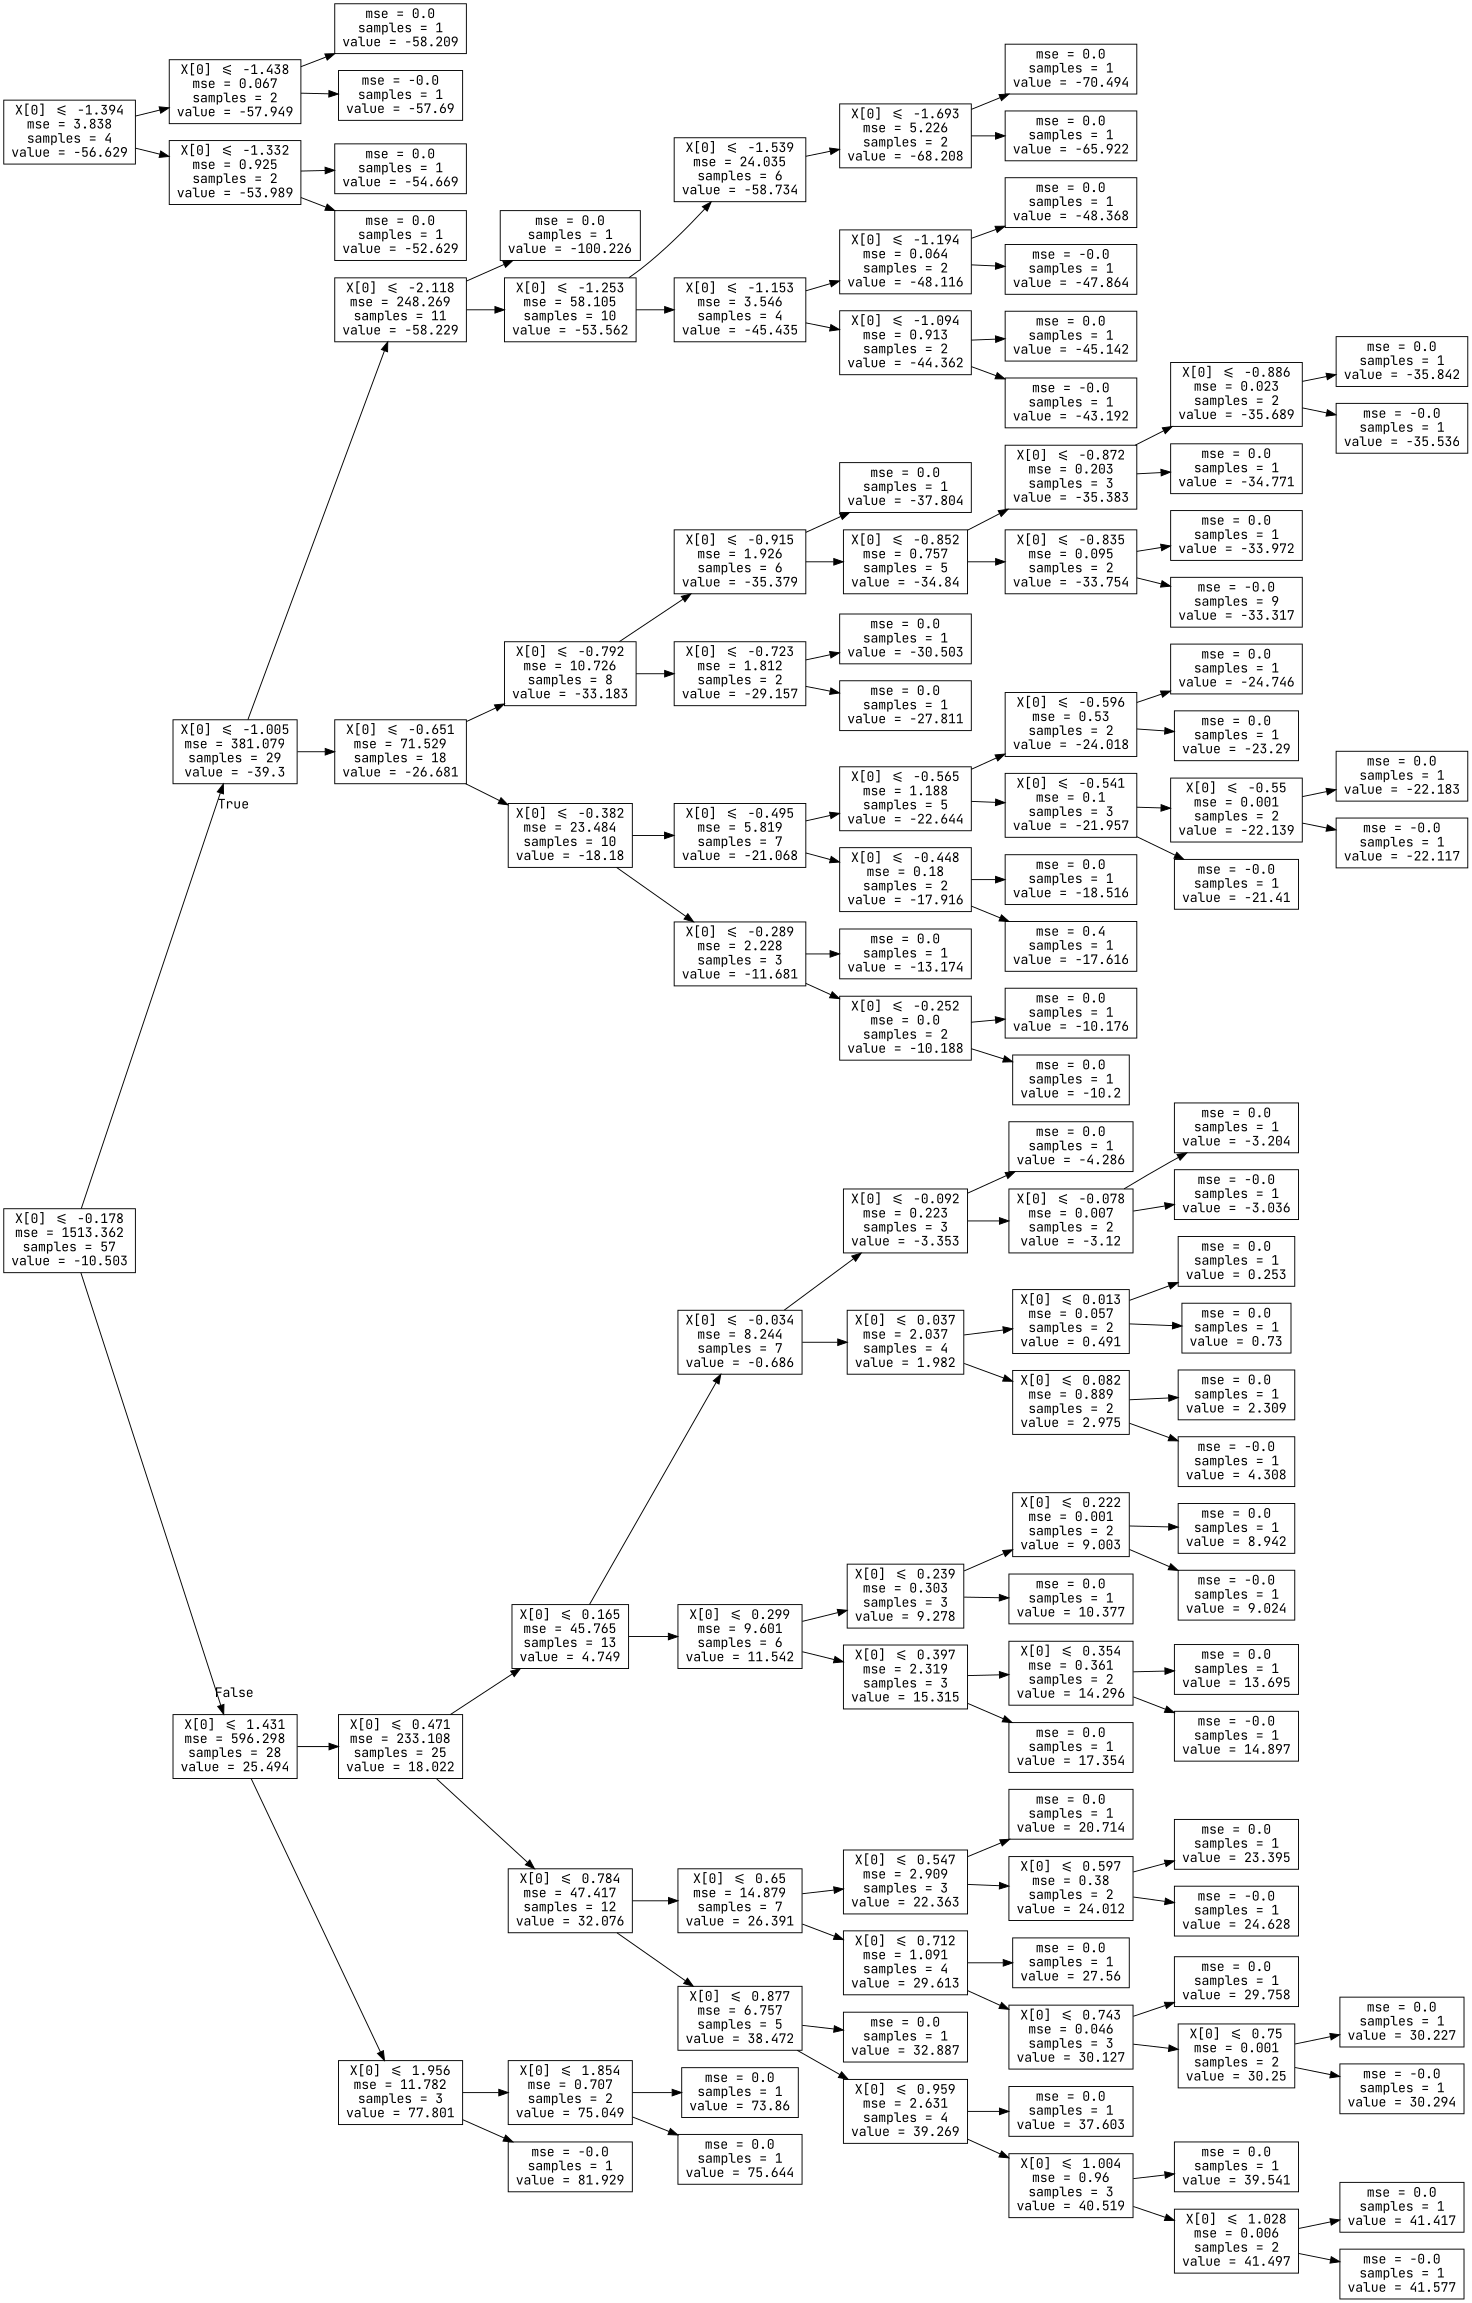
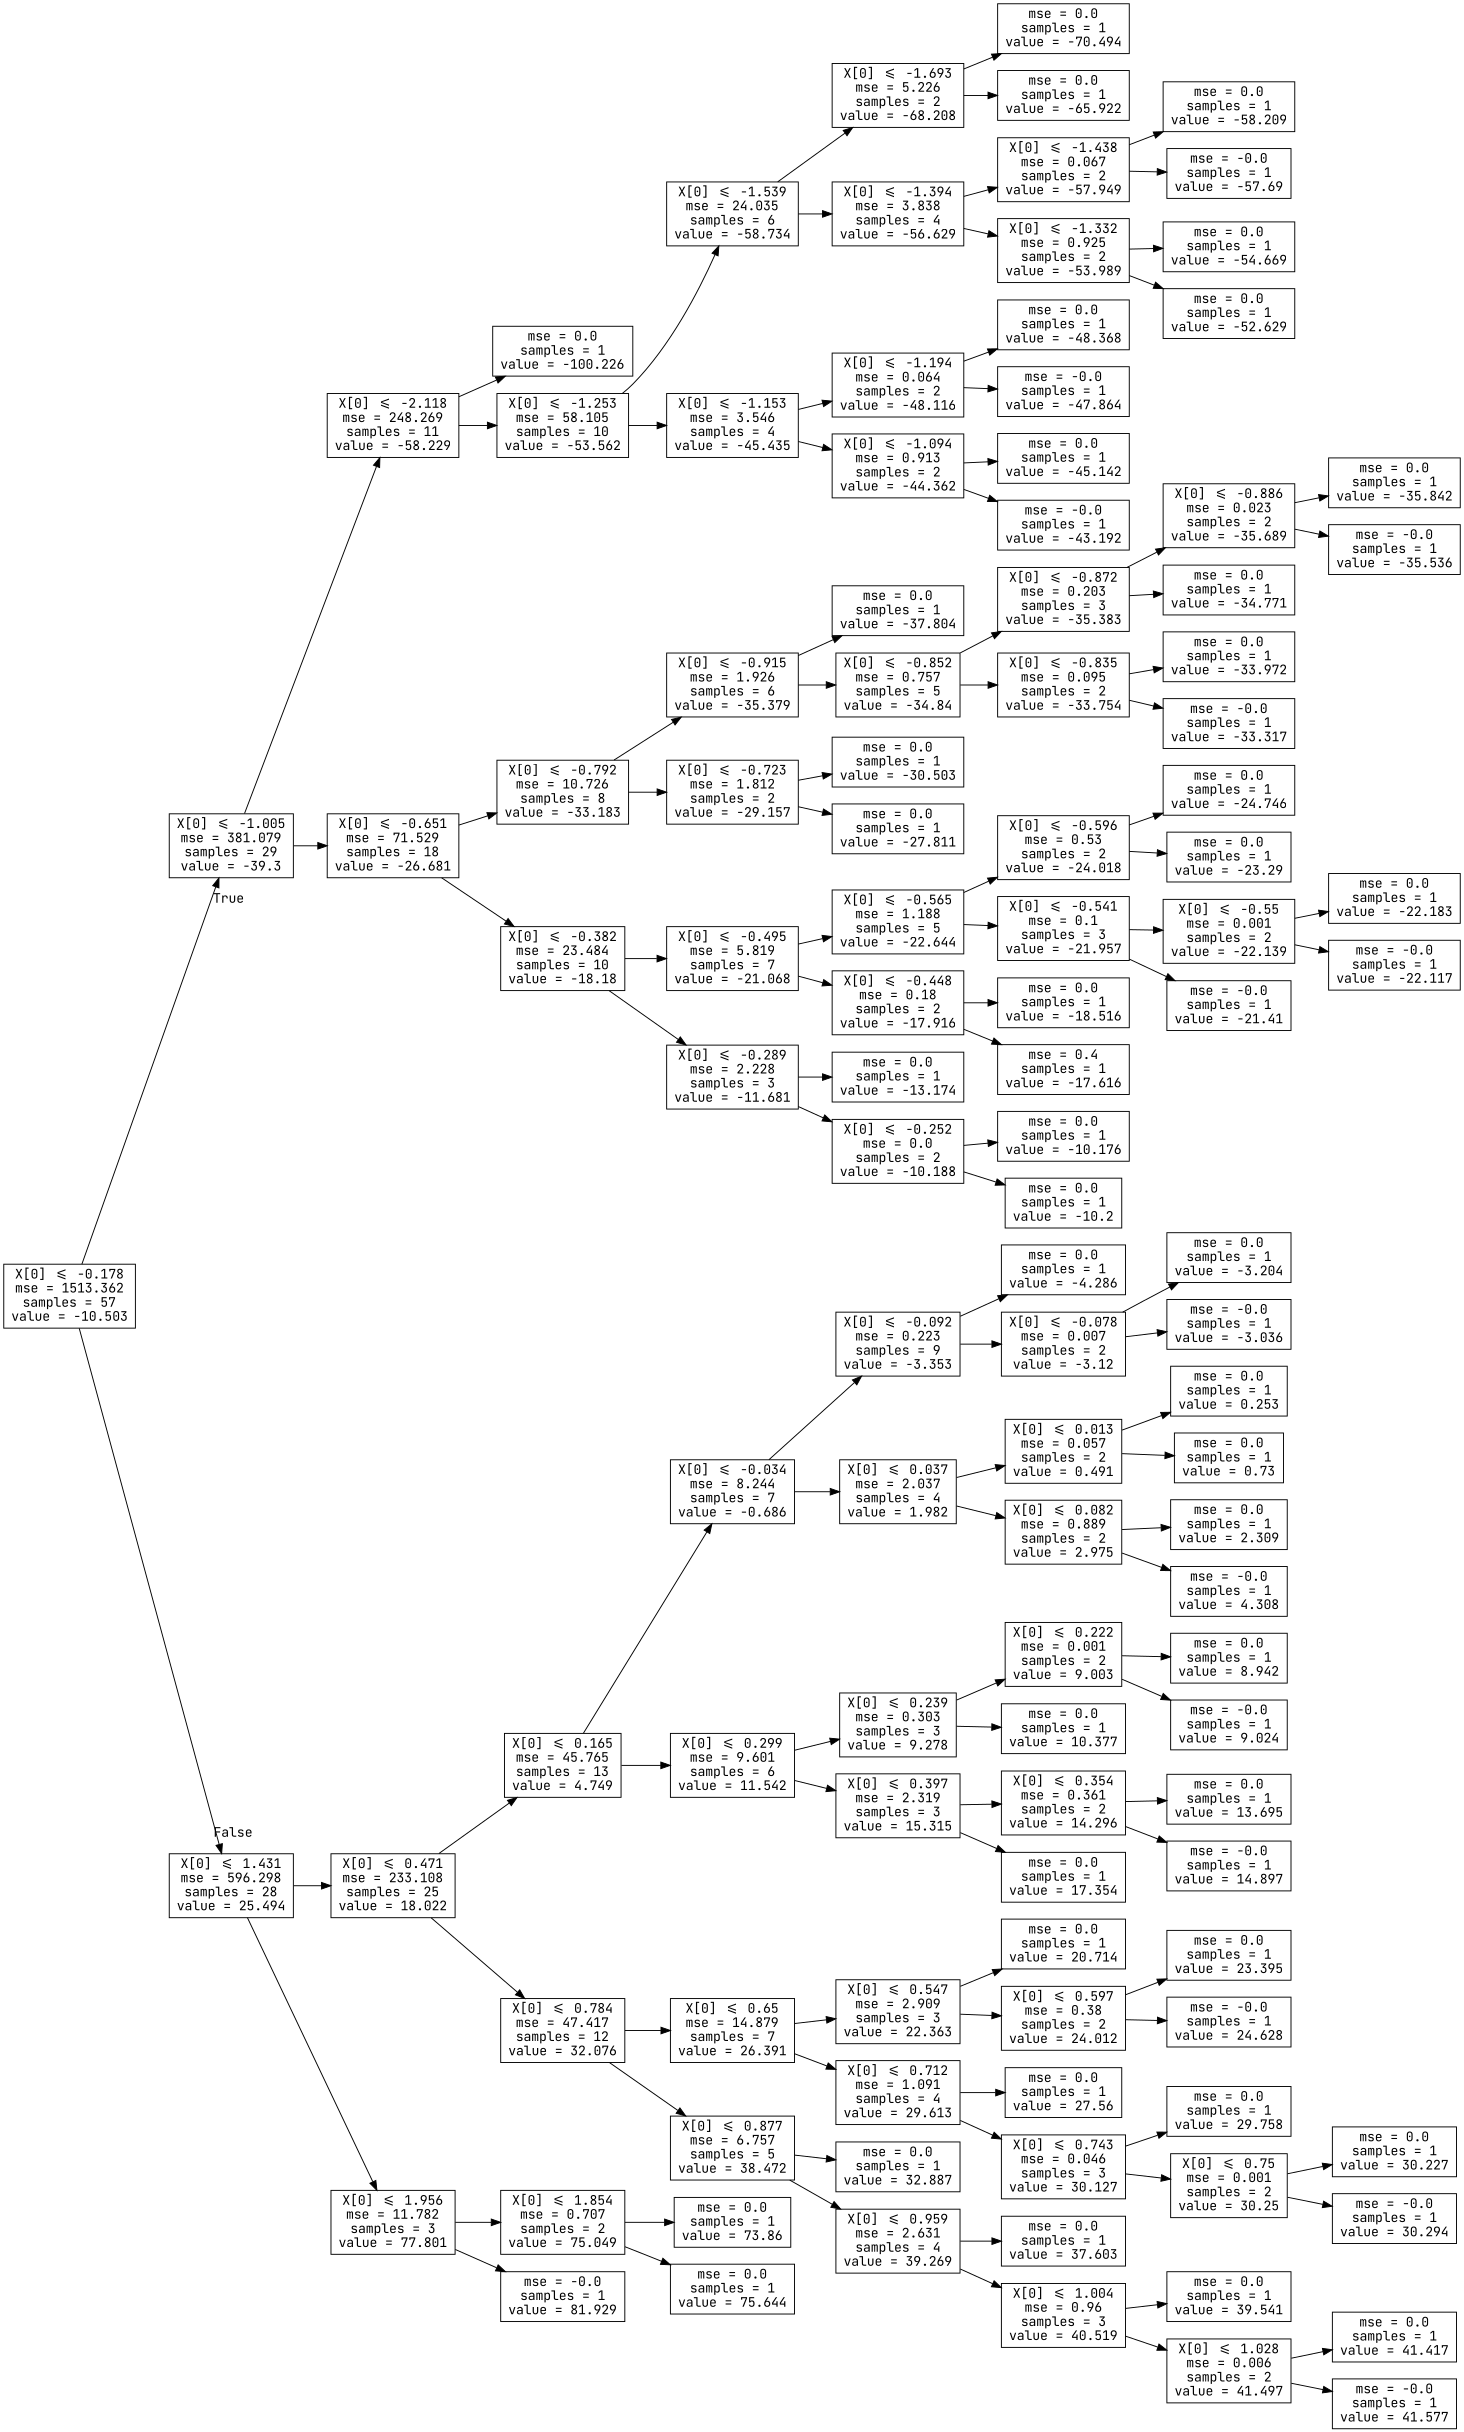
  digraph {
    fontname="JetBrains Mono"
    rankdir=LR
    node [fontname="JetBrains Mono" shape=box]
    edge [fontname="JetBrains Mono"]
    n1 [label="X[0] <= -0.178\nmse = 1513.362\nsamples = 57\nvalue = -10.503"]
    n2 [label="X[0] <= -1.005\nmse = 381.079\nsamples = 29\nvalue = -39.3"]
    n3 [label="X[0] <= 1.431\nmse = 596.298\nsamples = 28\nvalue = 25.494"]
    n4 [label="X[0] <= -2.118\nmse = 248.269\nsamples = 11\nvalue = -58.229"]
    n5 [label="X[0] <= -0.651\nmse = 71.529\nsamples = 18\nvalue = -26.681"]
    n6 [label="X[0] <= 0.471\nmse = 233.108\nsamples = 25\nvalue = 18.022"]
    n7 [label="X[0] <= 1.956\nmse = 11.782\nsamples = 3\nvalue = 77.801"]
    n8 [label="mse = 0.0\nsamples = 1\nvalue = -100.226"]
    n9 [label="X[0] <= -1.253\nmse = 58.105\nsamples = 10\nvalue = -53.562"]
    n10 [label="X[0] <= -0.792\nmse = 10.726\nsamples = 8\nvalue = -33.183"]
    n11 [label="X[0] <= -0.382\nmse = 23.484\nsamples = 10\nvalue = -18.18"]
    n12 [label="X[0] <= -1.539\nmse = 24.035\nsamples = 6\nvalue = -58.734"]
    n13 [label="X[0] <= -1.153\nmse = 3.546\nsamples = 4\nvalue = -45.435"]
    n14 [label="X[0] <= -1.693\nmse = 5.226\nsamples = 2\nvalue = -68.208"]
    n15 [label="X[0] <= -1.394\nmse = 3.838\nsamples = 4\nvalue = -56.629"]
    n16 [label="X[0] <= -1.194\nmse = 0.064\nsamples = 2\nvalue = -48.116"]
    n17 [label="X[0] <= -1.094\nmse = 0.913\nsamples = 2\nvalue = -44.362"]
    n18 [label="mse = 0.0\nsamples = 1\nvalue = -70.494"]
    n19 [label="mse = 0.0\nsamples = 1\nvalue = -65.922"]
    n20 [label="X[0] <= -1.438\nmse = 0.067\nsamples = 2\nvalue = -57.949"]
    n21 [label="X[0] <= -1.332\nmse = 0.925\nsamples = 2\nvalue = -53.989"]
    n22 [label="mse = 0.0\nsamples = 1\nvalue = -58.209"]
    n23 [label="mse = -0.0\nsamples = 1\nvalue = -57.69"]
    n24 [label="mse = 0.0\nsamples = 1\nvalue = -54.669"]
    n25 [label="mse = 0.0\nsamples = 1\nvalue = -52.629"]
    n26 [label="mse = 0.0\nsamples = 1\nvalue = -48.368"]
    n27 [label="mse = -0.0\nsamples = 1\nvalue = -47.864"]
    n28 [label="mse = 0.0\nsamples = 1\nvalue = -45.142"]
    n29 [label="mse = -0.0\nsamples = 1\nvalue = -43.192"]
    n30 [label="X[0] <= -0.915\nmse = 1.926\nsamples = 6\nvalue = -35.379"]
    n31 [label="X[0] <= -0.723\nmse = 1.812\nsamples = 2\nvalue = -29.157"]
    n32 [label="X[0] <= -0.495\nmse = 5.819\nsamples = 7\nvalue = -21.068"]
    n33 [label="X[0] <= -0.289\nmse = 2.228\nsamples = 3\nvalue = -11.681"]
    n34 [label="mse = 0.0\nsamples = 1\nvalue = -37.804"]
    n35 [label="X[0] <= -0.852\nmse = 0.757\nsamples = 5\nvalue = -34.84"]
    n36 [label="mse = 0.0\nsamples = 1\nvalue = -30.503"]
    n37 [label="mse = 0.0\nsamples = 1\nvalue = -27.811"]
    n38 [label="X[0] <= -0.872\nmse = 0.203\nsamples = 3\nvalue = -35.383"]
    n39 [label="X[0] <= -0.835\nmse = 0.095\nsamples = 2\nvalue = -33.754"]
    n40 [label="X[0] <= -0.886\nmse = 0.023\nsamples = 2\nvalue = -35.689"]
    n41 [label="mse = 0.0\nsamples = 1\nvalue = -34.771"]
    n42 [label="mse = 0.0\nsamples = 1\nvalue = -33.972"]
-   n43 [label="mse = -0.0\nsamples = 9\nvalue = -33.317"]
+   n43 [label="mse = -0.0\nsamples = 1\nvalue = -33.317"]
    n44 [label="mse = 0.0\nsamples = 1\nvalue = -35.842"]
    n45 [label="mse = -0.0\nsamples = 1\nvalue = -35.536"]
    n46 [label="X[0] <= -0.565\nmse = 1.188\nsamples = 5\nvalue = -22.644"]
    n47 [label="X[0] <= -0.448\nmse = 0.18\nsamples = 2\nvalue = -17.916"]
    n48 [label="mse = 0.0\nsamples = 1\nvalue = -13.174"]
    n49 [label="X[0] <= -0.252\nmse = 0.0\nsamples = 2\nvalue = -10.188"]
    n50 [label="X[0] <= -0.596\nmse = 0.53\nsamples = 2\nvalue = -24.018"]
    n51 [label="X[0] <= -0.541\nmse = 0.1\nsamples = 3\nvalue = -21.957"]
    n52 [label="mse = 0.0\nsamples = 1\nvalue = -18.516"]
    n53 [label="mse = 0.4\nsamples = 1\nvalue = -17.616"]
    n54 [label="mse = 0.0\nsamples = 1\nvalue = -24.746"]
    n55 [label="mse = 0.0\nsamples = 1\nvalue = -23.29"]
    n56 [label="X[0] <= -0.55\nmse = 0.001\nsamples = 2\nvalue = -22.139"]
    n57 [label="mse = -0.0\nsamples = 1\nvalue = -21.41"]
    n58 [label="mse = 0.0\nsamples = 1\nvalue = -22.183"]
    n59 [label="mse = -0.0\nsamples = 1\nvalue = -22.117"]
    n60 [label="mse = 0.0\nsamples = 1\nvalue = -10.176"]
    n61 [label="mse = 0.0\nsamples = 1\nvalue = -10.2"]
    n62 [label="X[0] <= 0.165\nmse = 45.765\nsamples = 13\nvalue = 4.749"]
    n63 [label="X[0] <= 0.784\nmse = 47.417\nsamples = 12\nvalue = 32.076"]
    n64 [label="X[0] <= 1.854\nmse = 0.707\nsamples = 2\nvalue = 75.049"]
    n65 [label="mse = -0.0\nsamples = 1\nvalue = 81.929"]
    n66 [label="X[0] <= -0.034\nmse = 8.244\nsamples = 7\nvalue = -0.686"]
    n67 [label="X[0] <= 0.299\nmse = 9.601\nsamples = 6\nvalue = 11.542"]
    n68 [label="X[0] <= 0.65\nmse = 14.879\nsamples = 7\nvalue = 26.391"]
    n69 [label="X[0] <= 0.877\nmse = 6.757\nsamples = 5\nvalue = 38.472"]
-   n70 [label="X[0] <= -0.092\nmse = 0.223\nsamples = 3\nvalue = -3.353"]
+   n70 [label="X[0] <= -0.092\nmse = 0.223\nsamples = 9\nvalue = -3.353"]
    n71 [label="X[0] <= 0.037\nmse = 2.037\nsamples = 4\nvalue = 1.982"]
    n72 [label="X[0] <= 0.239\nmse = 0.303\nsamples = 3\nvalue = 9.278"]
    n73 [label="X[0] <= 0.397\nmse = 2.319\nsamples = 3\nvalue = 15.315"]
    n74 [label="mse = 0.0\nsamples = 1\nvalue = -4.286"]
    n75 [label="X[0] <= -0.078\nmse = 0.007\nsamples = 2\nvalue = -3.12"]
    n76 [label="X[0] <= 0.013\nmse = 0.057\nsamples = 2\nvalue = 0.491"]
    n77 [label="X[0] <= 0.082\nmse = 0.889\nsamples = 2\nvalue = 2.975"]
    n78 [label="mse = 0.0\nsamples = 1\nvalue = -3.204"]
    n79 [label="mse = -0.0\nsamples = 1\nvalue = -3.036"]
    n80 [label="mse = 0.0\nsamples = 1\nvalue = 0.253"]
    n81 [label="mse = 0.0\nsamples = 1\nvalue = 0.73"]
    n82 [label="mse = 0.0\nsamples = 1\nvalue = 2.309"]
    n83 [label="mse = -0.0\nsamples = 1\nvalue = 4.308"]
    n84 [label="X[0] <= 0.222\nmse = 0.001\nsamples = 2\nvalue = 9.003"]
    n85 [label="mse = 0.0\nsamples = 1\nvalue = 10.377"]
    n86 [label="X[0] <= 0.354\nmse = 0.361\nsamples = 2\nvalue = 14.296"]
    n87 [label="mse = 0.0\nsamples = 1\nvalue = 17.354"]
    n88 [label="mse = 0.0\nsamples = 1\nvalue = 8.942"]
    n89 [label="mse = -0.0\nsamples = 1\nvalue = 9.024"]
    n90 [label="mse = 0.0\nsamples = 1\nvalue = 13.695"]
    n91 [label="mse = -0.0\nsamples = 1\nvalue = 14.897"]
    n92 [label="X[0] <= 0.547\nmse = 2.909\nsamples = 3\nvalue = 22.363"]
    n93 [label="X[0] <= 0.712\nmse = 1.091\nsamples = 4\nvalue = 29.613"]
    n94 [label="mse = 0.0\nsamples = 1\nvalue = 32.887"]
    n95 [label="X[0] <= 0.959\nmse = 2.631\nsamples = 4\nvalue = 39.269"]
    n96 [label="mse = 0.0\nsamples = 1\nvalue = 20.714"]
    n97 [label="X[0] <= 0.597\nmse = 0.38\nsamples = 2\nvalue = 24.012"]
    n98 [label="mse = 0.0\nsamples = 1\nvalue = 27.56"]
    n99 [label="X[0] <= 0.743\nmse = 0.046\nsamples = 3\nvalue = 30.127"]
    n100 [label="mse = 0.0\nsamples = 1\nvalue = 23.395"]
    n101 [label="mse = -0.0\nsamples = 1\nvalue = 24.628"]
    n102 [label="mse = 0.0\nsamples = 1\nvalue = 29.758"]
    n103 [label="X[0] <= 0.75\nmse = 0.001\nsamples = 2\nvalue = 30.25"]
    n104 [label="mse = 0.0\nsamples = 1\nvalue = 30.227"]
    n105 [label="mse = -0.0\nsamples = 1\nvalue = 30.294"]
    n106 [label="mse = 0.0\nsamples = 1\nvalue = 37.603"]
    n107 [label="X[0] <= 1.004\nmse = 0.96\nsamples = 3\nvalue = 40.519"]
    n108 [label="mse = 0.0\nsamples = 1\nvalue = 39.541"]
    n109 [label="X[0] <= 1.028\nmse = 0.006\nsamples = 2\nvalue = 41.497"]
    n110 [label="mse = 0.0\nsamples = 1\nvalue = 41.417"]
    n111 [label="mse = -0.0\nsamples = 1\nvalue = 41.577"]
    n112 [label="mse = 0.0\nsamples = 1\nvalue = 73.86"]
    n113 [label="mse = 0.0\nsamples = 1\nvalue = 75.644"]
    n1 -> n2 [headlabel=True labelangle=45 labeldistance=2.5]
    n1 -> n3 [headlabel=False labelangle=-45 labeldistance=2.5]
    n2 -> n4
    n2 -> n5
    n3 -> n6
    n3 -> n7
    n4 -> n8
    n4 -> n9
    n5 -> n10
    n5 -> n11
    n6 -> n62
    n6 -> n63
    n7 -> n64
    n7 -> n65
    n9 -> n12
    n9 -> n13
    n10 -> n30
    n10 -> n31
    n11 -> n32
    n11 -> n33
    n12 -> n14
+   n12 -> n15
    n13 -> n16
    n13 -> n17
    n14 -> n18
    n14 -> n19
    n15 -> n20
    n15 -> n21
    n16 -> n26
    n16 -> n27
    n17 -> n28
    n17 -> n29
    n20 -> n22
    n20 -> n23
    n21 -> n24
    n21 -> n25
    n30 -> n34
    n30 -> n35
    n31 -> n36
    n31 -> n37
    n32 -> n46
    n32 -> n47
    n33 -> n48
    n33 -> n49
    n35 -> n38
    n35 -> n39
    n38 -> n40
    n38 -> n41
    n39 -> n42
    n39 -> n43
    n40 -> n44
    n40 -> n45
    n46 -> n50
    n46 -> n51
    n47 -> n52
    n47 -> n53
    n49 -> n60
    n49 -> n61
    n50 -> n54
    n50 -> n55
    n51 -> n56
    n51 -> n57
    n56 -> n58
    n56 -> n59
    n62 -> n66
    n62 -> n67
    n63 -> n68
    n63 -> n69
    n64 -> n112
    n64 -> n113
    n66 -> n70
    n66 -> n71
    n67 -> n72
    n67 -> n73
    n68 -> n92
    n68 -> n93
    n69 -> n94
    n69 -> n95
    n70 -> n74
    n70 -> n75
    n71 -> n76
    n71 -> n77
    n72 -> n84
    n72 -> n85
    n73 -> n86
    n73 -> n87
    n75 -> n78
    n75 -> n79
    n76 -> n80
    n76 -> n81
    n77 -> n82
    n77 -> n83
    n84 -> n88
    n84 -> n89
    n86 -> n90
    n86 -> n91
    n92 -> n96
    n92 -> n97
    n93 -> n98
    n93 -> n99
    n95 -> n106
    n95 -> n107
    n97 -> n100
    n97 -> n101
    n99 -> n102
    n99 -> n103
    n103 -> n104
    n103 -> n105
    n107 -> n108
    n107 -> n109
    n109 -> n110
    n109 -> n111
  }
